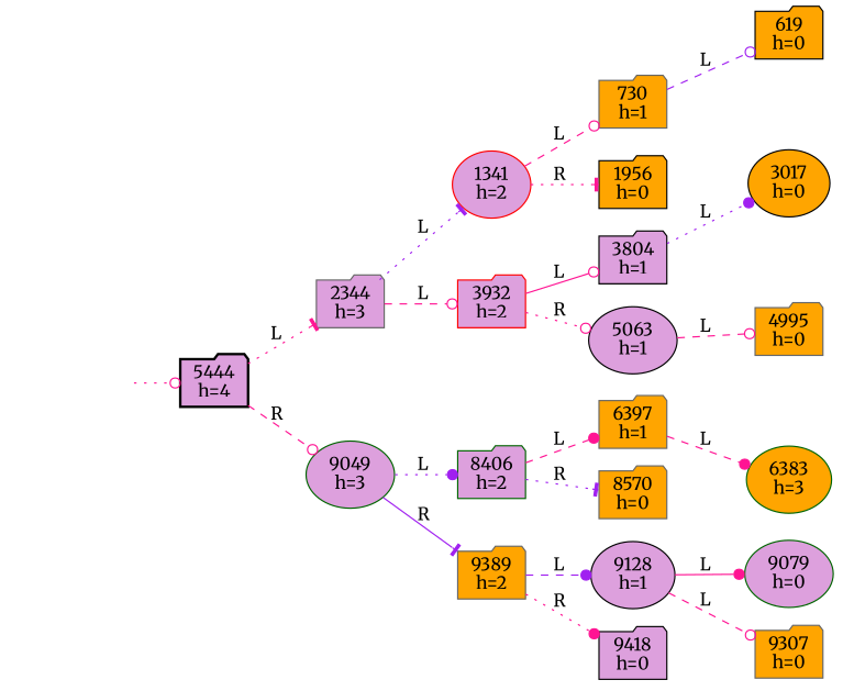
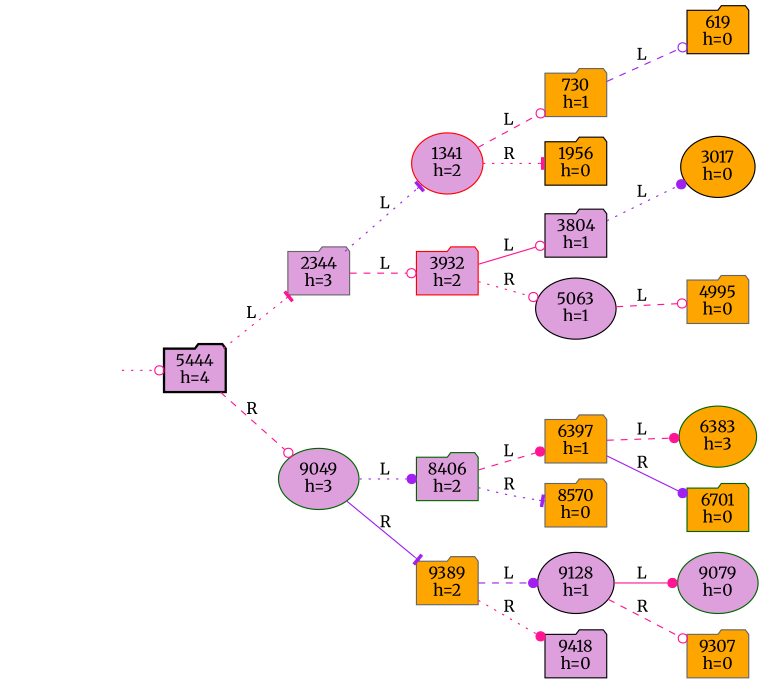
  digraph {
    fontname=Merriweather
    rankdir=LR
    node [fontname=Merriweather style=filled color=black fillcolor=plum shape=folder]
    edge [arrowhead=odot color=deeppink fontname=Merriweather style=dotted]
    DUMMY [style=invis color="" fillcolor="" shape=""]
    n2 [label="5444\nh=4" penwidth=2]
    n3 [color=gray40 label="2344\nh=3"]
    n4 [color=darkgreen label="9049\nh=3" shape=ellipse]
    n5 [color=red label="1341\nh=2" shape=ellipse]
    n6 [color=red label="3932\nh=2"]
    n7 [color=darkgreen label="8406\nh=2"]
    n8 [color=gray40 fillcolor=orange label="9389\nh=2"]
    n9 [color=gray40 fillcolor=orange label="730\nh=1"]
    n10 [fillcolor=orange label="1956\nh=0"]
    n11 [label="3804\nh=1"]
    n12 [label="5063\nh=1" shape=ellipse]
    n13 [fillcolor=orange label="619\nh=0"]
    R_730 [style=invis color="" fillcolor="" shape=""]
    n15 [fillcolor=orange label="3017\nh=0" shape=ellipse]
    R_3804 [style=invis color="" fillcolor="" shape=""]
    n17 [color=gray40 fillcolor=orange label="4995\nh=0"]
    R_5063 [style=invis color="" fillcolor="" shape=""]
    n19 [color=gray40 fillcolor=orange label="6397\nh=1"]
    n20 [color=gray40 fillcolor=orange label="8570\nh=0"]
    n21 [label="9128\nh=1" shape=ellipse]
    n22 [label="9418\nh=0"]
    n23 [color=darkgreen fillcolor=orange label="6383\nh=3" shape=ellipse]
+   n24 [color=darkgreen fillcolor=orange label="6701\nh=0"]
    n25 [color=darkgreen label="9079\nh=0" shape=ellipse]
    n26 [color=gray40 fillcolor=orange label="9307\nh=0"]
    DUMMY -> n2
    n2 -> n3 [arrowhead=tee label=L]
    n2 -> n4 [label=R style=dashed]
    n3 -> n5 [arrowhead=tee color=purple label=L]
    n3 -> n6 [label=L style=dashed]
    n4 -> n7 [arrowhead=dot color=purple label=L]
    n4 -> n8 [arrowhead=tee color=purple label=R style=solid]
    n5 -> n9 [label=L style=dashed]
    n5 -> n10 [arrowhead=tee label=R]
    n6 -> n11 [label=L style=solid]
    n6 -> n12 [label=R]
    n7 -> n19 [arrowhead=dot label=L style=dashed]
    n7 -> n20 [arrowhead=tee color=purple label=R]
    n8 -> n21 [arrowhead=dot color=purple label=L style=dashed]
    n8 -> n22 [arrowhead=dot label=R]
    n9 -> n13 [color=purple label=L style=dashed]
    n9 -> R_730 [style=invis arrowhead="" color=""]
    n11 -> n15 [arrowhead=dot color=purple label=L]
    n11 -> R_3804 [style=invis arrowhead="" color=""]
    n12 -> n17 [label=L style=dashed]
    n12 -> R_5063 [style=invis arrowhead="" color=""]
    n19 -> n23 [arrowhead=dot label=L style=dashed]
+   n19 -> n24 [arrowhead=dot color=purple label=R style=solid]
    n21 -> n25 [arrowhead=dot label=L style=solid]
-   n21 -> n26 [label=L style=dashed]
+   n21 -> n26 [label=R style=dashed]
  }
